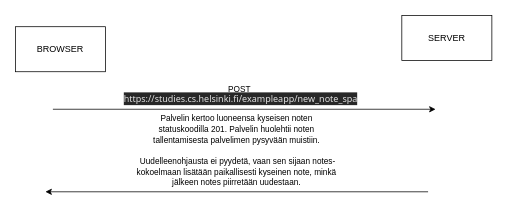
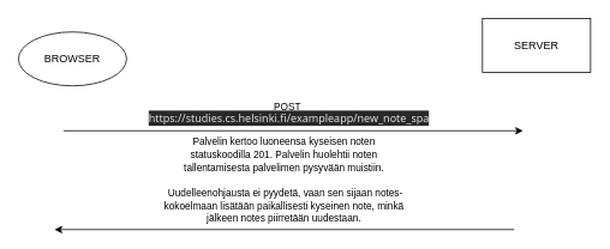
  <mxCell id="0" />
  <mxCell id="1" parent="0" />
- <mxCell id="2" value="BROWSER" style="rounded=0;whiteSpace=wrap;html=1;" vertex="1" parent="1"><mxGeometry x="20" y="35" width="120" height="60" as="geometry" /></mxCell>
+ <mxCell id="2" value="BROWSER" style="ellipse;whiteSpace=wrap;html=1;" vertex="1" parent="1"><mxGeometry x="20" y="35" width="120" height="60" as="geometry" /></mxCell>
  <mxCell id="3" value="SERVER" style="rounded=0;whiteSpace=wrap;html=1;" vertex="1" parent="1"><mxGeometry x="535" y="20" width="120" height="60" as="geometry" /></mxCell>
  <mxCell id="4" value="POST&amp;nbsp;&lt;div&gt;&lt;span style=&quot;color: rgb(227, 227, 227); font-family: system-ui, sans-serif; font-size: 12px; text-align: start; text-wrap-mode: wrap; background-color: rgb(40, 40, 40);&quot;&gt;https://studies.cs.helsinki.fi/exampleapp/new_note_spa&lt;/span&gt;&lt;/div&gt;" style="endArrow=classic;html=1;rounded=0;" edge="1" parent="1"><mxGeometry x="-0.02" y="20" width="50" height="50" relative="1" as="geometry"><mxPoint x="70" y="145" as="sourcePoint" /><mxPoint x="580" y="145" as="targetPoint" /><mxPoint as="offset" /></mxGeometry></mxCell>
  <mxCell id="5" value="&lt;font style=&quot;font-size: 11px;&quot;&gt;Palvelin kertoo luoneensa kyseisen noten statuskoodilla 201. Palvelin huolehtii noten tallentamisesta palvelimen pysyvään muistiin.&lt;br&gt;&lt;br&gt;&amp;nbsp;Uudelleenohjausta ei pyydetä, vaan sen sijaan notes-kokoelmaan lisätään paikallisesti kyseinen note, minkä jälkeen notes piirretään uudestaan.&lt;/font&gt;" style="text;html=1;align=center;verticalAlign=middle;whiteSpace=wrap;rounded=0;" vertex="1" parent="1"><mxGeometry x="180" y="155" width="270" height="90" as="geometry" /></mxCell>
  <mxCell id="6" value="" style="endArrow=classic;html=1;rounded=0;" edge="1" parent="1"><mxGeometry width="50" height="50" relative="1" as="geometry"><mxPoint x="570" y="255" as="sourcePoint" /><mxPoint x="60" y="255" as="targetPoint" /></mxGeometry></mxCell>
